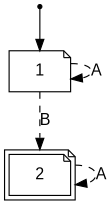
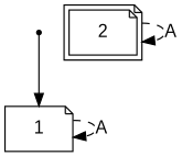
  digraph {
    rankdir=TB
    fontname="Liberation Sans"
    node [shape=note fontname="Liberation Sans"]
    edge [style=dashed fontname="Liberation Sans"]
    init [shape=point]
    1
    2 [peripheries=2]
    init -> 1 [style=solid]
    1 -> 1 [label=A]
-   1 -> 2 [label=B]
    2 -> 2 [label=A]
  }
